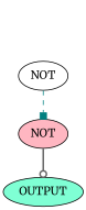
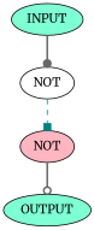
  digraph {
    fontname=Merriweather
    node [style=filled fillcolor=aquamarine fontname=Merriweather]
    edge [color=gray40 style=bold fontname=Merriweather]
+   n1 [label=INPUT]
    n2 [label=NOT fillcolor=white]
    n3 [label=NOT fillcolor=lightpink]
    n4 [label=OUTPUT]
+   n1 -> n2 [arrowhead=dot]
    n2 -> n3 [color=teal style=dashed arrowhead=box]
    n3 -> n4 [arrowhead=odot]
  }
